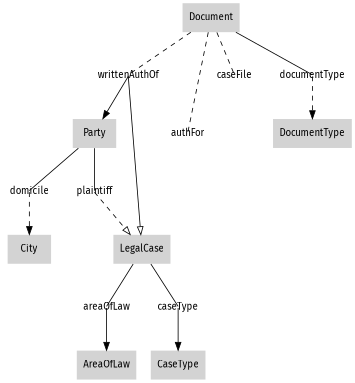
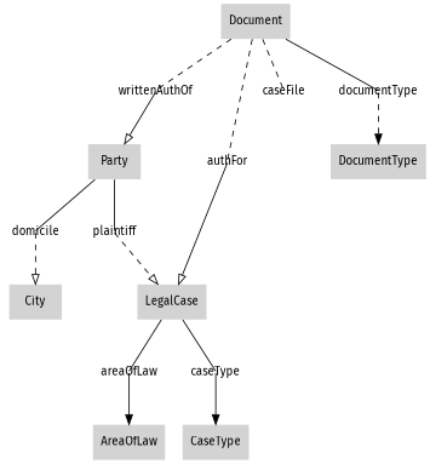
  digraph {
    fontname="Fira Sans"
    node [fontname="Fira Sans" fontsize=12 shape=plaintext bgcolor=white]
    edge [arrowhead=none arrowtail=none dir=both fontname="Fira Sans" headclip=false style=solid]
    n1 [label=Party style=filled bgcolor=""]
    n2 [label=plaintiff]
    n3 [label=domicile]
    n4 [label=LegalCase style=filled bgcolor=""]
    n5 [label=City style=filled bgcolor=""]
    n6 [label=areaOfLaw]
    n7 [label=caseType]
    n8 [label=AreaOfLaw style=filled bgcolor=""]
    n9 [label=CaseType style=filled bgcolor=""]
    n10 [label=Document style=filled bgcolor=""]
    n11 [label=writtenAuthOf]
    n12 [label=authFor]
    n13 [label=caseFile]
    n14 [label=documentType]
    n15 [label=DocumentType style=filled bgcolor=""]
    n1 -> n2
    n1 -> n3
    n2 -> n4 [arrowhead=onormal style=dashed tailclip=false dir="" headclip=""]
-   n3 -> n5 [arrowhead=normal style=dashed tailclip=false dir="" headclip=""]
+   n3 -> n5 [arrowhead=onormal style=dashed tailclip=false dir="" headclip=""]
    n4 -> n6
    n4 -> n7
    n6 -> n8 [arrowhead=normal tailclip=false dir="" headclip=""]
    n7 -> n9 [arrowhead=normal tailclip=false dir="" headclip=""]
    n10 -> n11 [style=dashed]
    n10 -> n12 [style=dashed]
    n10 -> n13 [style=dashed]
    n10 -> n14
-   n11 -> n1 [arrowhead=normal tailclip=false dir="" headclip=""]
-   n11 -> n4 [arrowhead=onormal tailclip=false dir="" headclip=""]
+   n11 -> n1 [arrowhead=onormal tailclip=false dir="" headclip=""]
+   n12 -> n4 [arrowhead=onormal tailclip=false dir="" headclip=""]
    n14 -> n15 [arrowhead=normal style=dashed tailclip=false dir="" headclip=""]
  }
